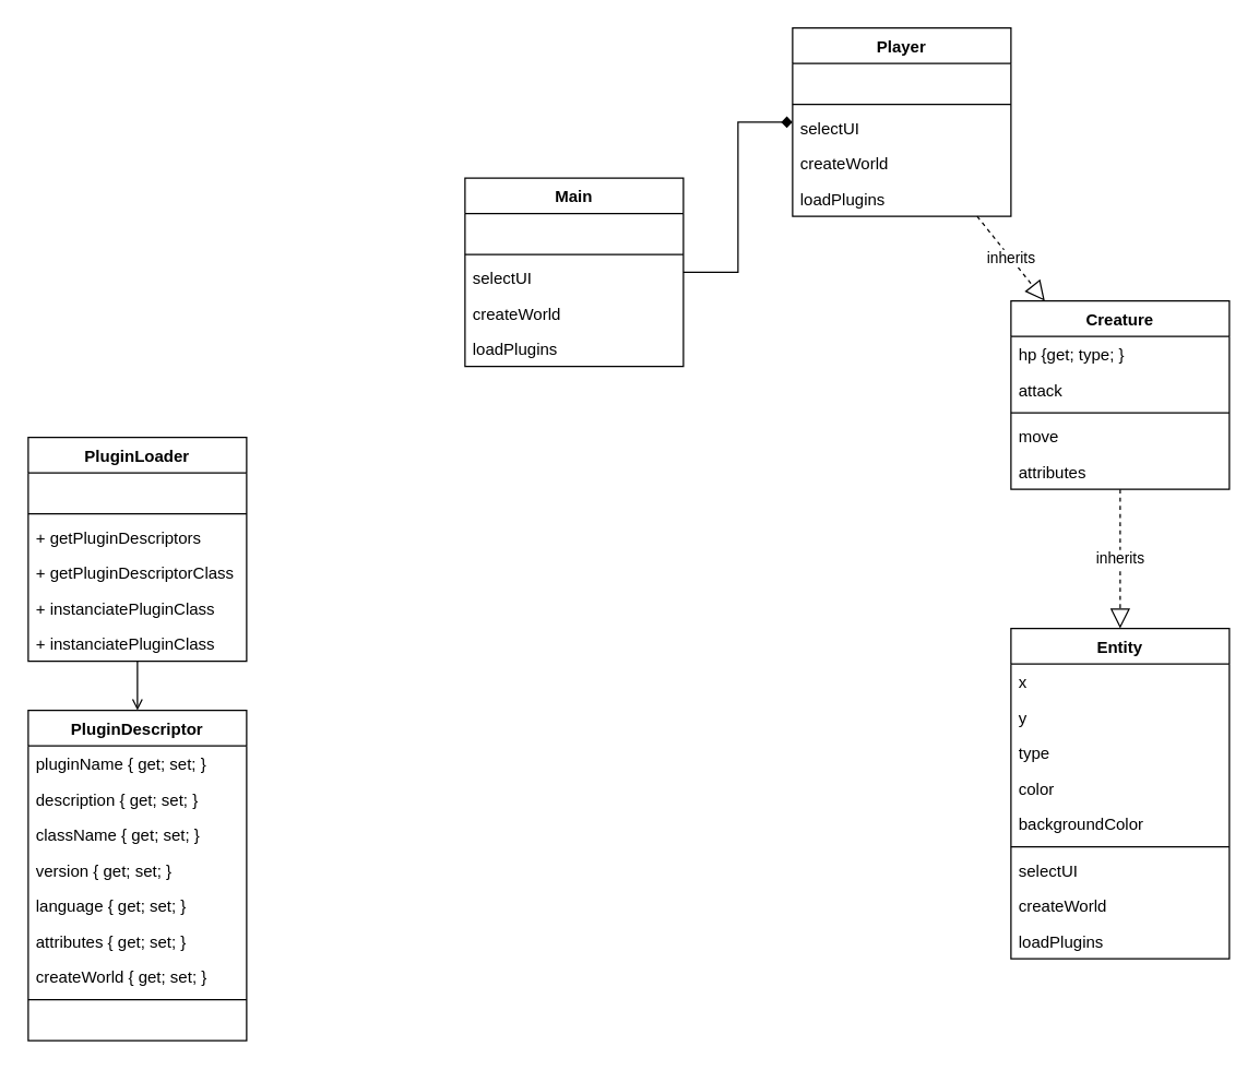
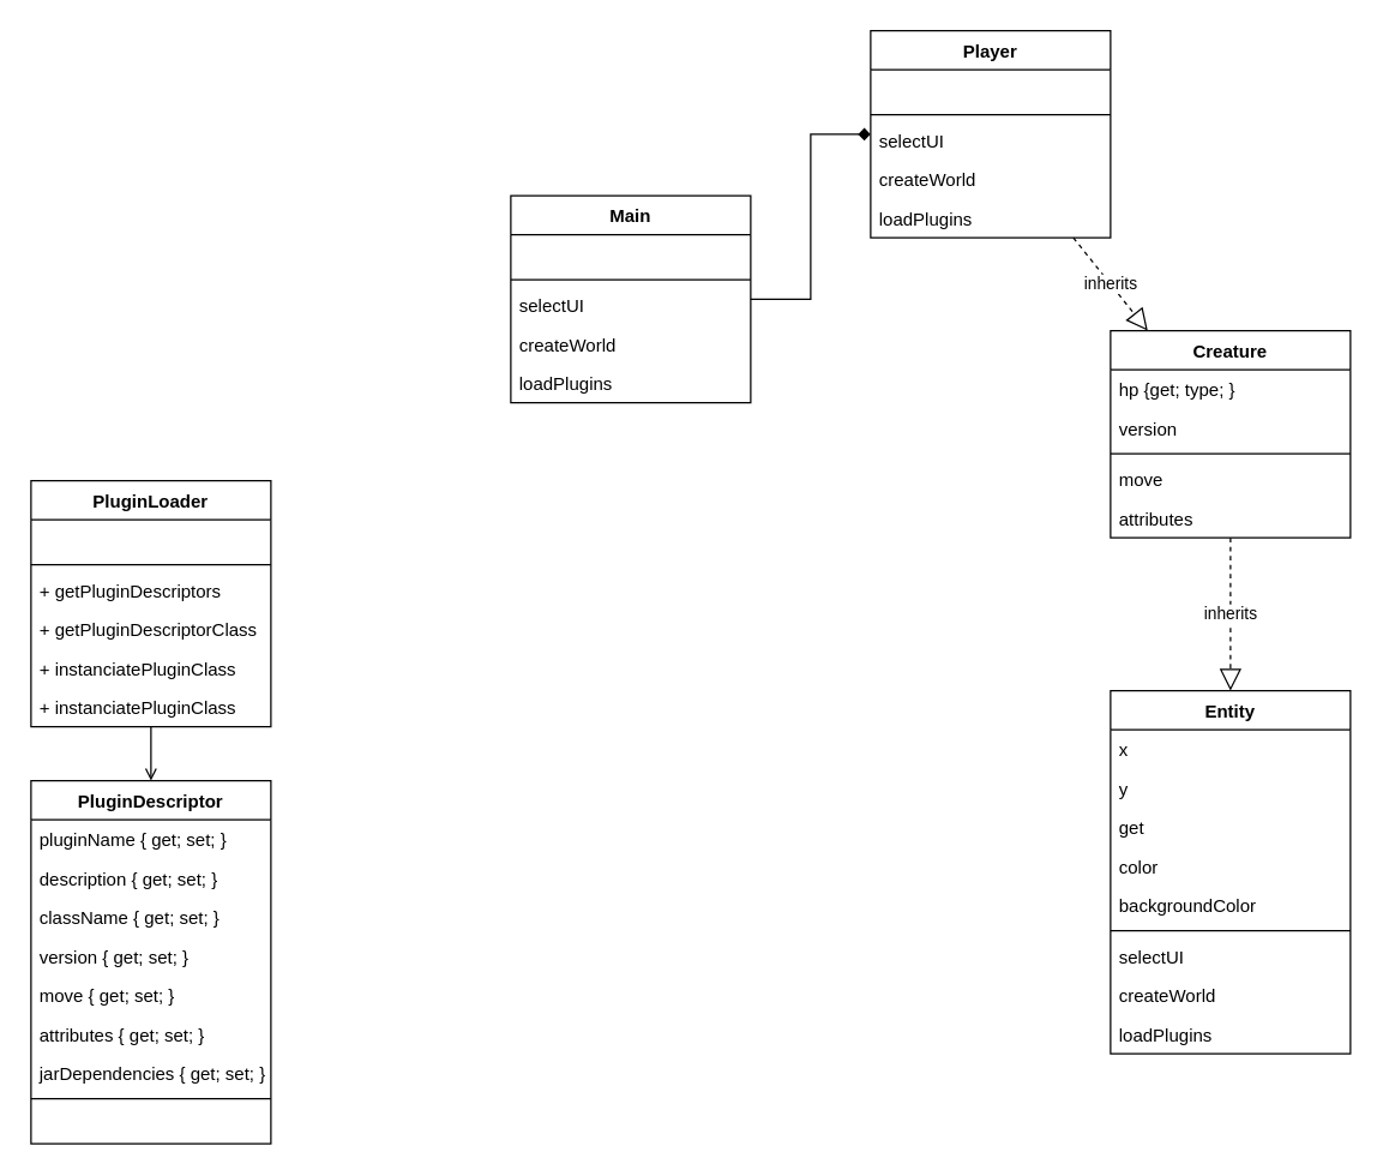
  <mxCell id="0" />
  <mxCell id="1" parent="0" />
  <mxCell id="2" style="edgeStyle=orthogonalEdgeStyle;rounded=0;orthogonalLoop=1;jettySize=auto;html=1;endArrow=diamond;" edge="1" parent="1" source="3" target="28"><mxGeometry relative="1" as="geometry" /></mxCell>
  <mxCell id="3" value="Main" style="swimlane;fontStyle=1;align=center;verticalAlign=top;childLayout=stackLayout;horizontal=1;startSize=26;horizontalStack=0;resizeParent=1;resizeParentMax=0;resizeLast=0;collapsible=1;marginBottom=0;" parent="1" vertex="1"><mxGeometry x="340" y="130" width="160" height="138" as="geometry" /></mxCell>
  <mxCell id="4" value=" " style="text;strokeColor=none;fillColor=none;align=left;verticalAlign=top;spacingLeft=4;spacingRight=4;overflow=hidden;rotatable=0;points=[[0,0.5],[1,0.5]];portConstraint=eastwest;" parent="3" vertex="1"><mxGeometry y="26" width="160" height="26" as="geometry" /></mxCell>
  <mxCell id="5" value="" style="line;strokeWidth=1;fillColor=none;align=left;verticalAlign=middle;spacingTop=-1;spacingLeft=3;spacingRight=3;rotatable=0;labelPosition=right;points=[];portConstraint=eastwest;" parent="3" vertex="1"><mxGeometry y="52" width="160" height="8" as="geometry" /></mxCell>
  <mxCell id="6" value="selectUI" style="text;strokeColor=none;fillColor=none;align=left;verticalAlign=top;spacingLeft=4;spacingRight=4;overflow=hidden;rotatable=0;points=[[0,0.5],[1,0.5]];portConstraint=eastwest;" parent="3" vertex="1"><mxGeometry y="60" width="160" height="26" as="geometry" /></mxCell>
  <mxCell id="7" value="createWorld" style="text;strokeColor=none;fillColor=none;align=left;verticalAlign=top;spacingLeft=4;spacingRight=4;overflow=hidden;rotatable=0;points=[[0,0.5],[1,0.5]];portConstraint=eastwest;" parent="3" vertex="1"><mxGeometry y="86" width="160" height="26" as="geometry" /></mxCell>
  <mxCell id="8" value="loadPlugins" style="text;strokeColor=none;fillColor=none;align=left;verticalAlign=top;spacingLeft=4;spacingRight=4;overflow=hidden;rotatable=0;points=[[0,0.5],[1,0.5]];portConstraint=eastwest;" parent="3" vertex="1"><mxGeometry y="112" width="160" height="26" as="geometry" /></mxCell>
  <mxCell id="9" style="edgeStyle=orthogonalEdgeStyle;rounded=0;orthogonalLoop=1;jettySize=auto;html=1;endArrow=open;" edge="1" parent="1" source="10" target="17"><mxGeometry relative="1" as="geometry" /></mxCell>
  <mxCell id="10" value="PluginLoader" style="swimlane;fontStyle=1;align=center;verticalAlign=top;childLayout=stackLayout;horizontal=1;startSize=26;horizontalStack=0;resizeParent=1;resizeParentMax=0;resizeLast=0;collapsible=1;marginBottom=0;" parent="1" vertex="1"><mxGeometry x="20" y="320" width="160" height="164" as="geometry" /></mxCell>
  <mxCell id="11" value=" " style="text;strokeColor=none;fillColor=none;align=left;verticalAlign=top;spacingLeft=4;spacingRight=4;overflow=hidden;rotatable=0;points=[[0,0.5],[1,0.5]];portConstraint=eastwest;" parent="10" vertex="1"><mxGeometry y="26" width="160" height="26" as="geometry" /></mxCell>
  <mxCell id="12" value="" style="line;strokeWidth=1;fillColor=none;align=left;verticalAlign=middle;spacingTop=-1;spacingLeft=3;spacingRight=3;rotatable=0;labelPosition=right;points=[];portConstraint=eastwest;" parent="10" vertex="1"><mxGeometry y="52" width="160" height="8" as="geometry" /></mxCell>
  <mxCell id="13" value="+ getPluginDescriptors" style="text;strokeColor=none;fillColor=none;align=left;verticalAlign=top;spacingLeft=4;spacingRight=4;overflow=hidden;rotatable=0;points=[[0,0.5],[1,0.5]];portConstraint=eastwest;" parent="10" vertex="1"><mxGeometry y="60" width="160" height="26" as="geometry" /></mxCell>
  <mxCell id="14" value="+ getPluginDescriptorClass" style="text;strokeColor=none;fillColor=none;align=left;verticalAlign=top;spacingLeft=4;spacingRight=4;overflow=hidden;rotatable=0;points=[[0,0.5],[1,0.5]];portConstraint=eastwest;" vertex="1" parent="10"><mxGeometry y="86" width="160" height="26" as="geometry" /></mxCell>
  <mxCell id="15" value="+ instanciatePluginClass" style="text;strokeColor=none;fillColor=none;align=left;verticalAlign=top;spacingLeft=4;spacingRight=4;overflow=hidden;rotatable=0;points=[[0,0.5],[1,0.5]];portConstraint=eastwest;" vertex="1" parent="10"><mxGeometry y="112" width="160" height="26" as="geometry" /></mxCell>
  <mxCell id="16" value="+ instanciatePluginClass" style="text;strokeColor=none;fillColor=none;align=left;verticalAlign=top;spacingLeft=4;spacingRight=4;overflow=hidden;rotatable=0;points=[[0,0.5],[1,0.5]];portConstraint=eastwest;" vertex="1" parent="10"><mxGeometry y="138" width="160" height="26" as="geometry" /></mxCell>
  <mxCell id="17" value="PluginDescriptor" style="swimlane;fontStyle=1;align=center;verticalAlign=top;childLayout=stackLayout;horizontal=1;startSize=26;horizontalStack=0;resizeParent=1;resizeParentMax=0;resizeLast=0;collapsible=1;marginBottom=0;" vertex="1" parent="1"><mxGeometry x="20" y="520" width="160" height="242" as="geometry" /></mxCell>
  <mxCell id="18" value="pluginName { get; set; }" style="text;strokeColor=none;fillColor=none;align=left;verticalAlign=top;spacingLeft=4;spacingRight=4;overflow=hidden;rotatable=0;points=[[0,0.5],[1,0.5]];portConstraint=eastwest;" vertex="1" parent="17"><mxGeometry y="26" width="160" height="26" as="geometry" /></mxCell>
  <mxCell id="19" value="description { get; set; }" style="text;strokeColor=none;fillColor=none;align=left;verticalAlign=top;spacingLeft=4;spacingRight=4;overflow=hidden;rotatable=0;points=[[0,0.5],[1,0.5]];portConstraint=eastwest;" vertex="1" parent="17"><mxGeometry y="52" width="160" height="26" as="geometry" /></mxCell>
  <mxCell id="20" value="className { get; set; }" style="text;strokeColor=none;fillColor=none;align=left;verticalAlign=top;spacingLeft=4;spacingRight=4;overflow=hidden;rotatable=0;points=[[0,0.5],[1,0.5]];portConstraint=eastwest;" vertex="1" parent="17"><mxGeometry y="78" width="160" height="26" as="geometry" /></mxCell>
  <mxCell id="21" value="version { get; set; }" style="text;strokeColor=none;fillColor=none;align=left;verticalAlign=top;spacingLeft=4;spacingRight=4;overflow=hidden;rotatable=0;points=[[0,0.5],[1,0.5]];portConstraint=eastwest;" vertex="1" parent="17"><mxGeometry y="104" width="160" height="26" as="geometry" /></mxCell>
- <mxCell id="22" value="language { get; set; }" style="text;strokeColor=none;fillColor=none;align=left;verticalAlign=top;spacingLeft=4;spacingRight=4;overflow=hidden;rotatable=0;points=[[0,0.5],[1,0.5]];portConstraint=eastwest;" vertex="1" parent="17"><mxGeometry y="130" width="160" height="26" as="geometry" /></mxCell>
+ <mxCell id="22" value="move { get; set; }" style="text;strokeColor=none;fillColor=none;align=left;verticalAlign=top;spacingLeft=4;spacingRight=4;overflow=hidden;rotatable=0;points=[[0,0.5],[1,0.5]];portConstraint=eastwest;" vertex="1" parent="17"><mxGeometry y="130" width="160" height="26" as="geometry" /></mxCell>
  <mxCell id="23" value="attributes { get; set; }" style="text;strokeColor=none;fillColor=none;align=left;verticalAlign=top;spacingLeft=4;spacingRight=4;overflow=hidden;rotatable=0;points=[[0,0.5],[1,0.5]];portConstraint=eastwest;" vertex="1" parent="17"><mxGeometry y="156" width="160" height="26" as="geometry" /></mxCell>
- <mxCell id="24" value="createWorld { get; set; }" style="text;strokeColor=none;fillColor=none;align=left;verticalAlign=top;spacingLeft=4;spacingRight=4;overflow=hidden;rotatable=0;points=[[0,0.5],[1,0.5]];portConstraint=eastwest;" vertex="1" parent="17"><mxGeometry y="182" width="160" height="26" as="geometry" /></mxCell>
+ <mxCell id="24" value="jarDependencies { get; set; }" style="text;strokeColor=none;fillColor=none;align=left;verticalAlign=top;spacingLeft=4;spacingRight=4;overflow=hidden;rotatable=0;points=[[0,0.5],[1,0.5]];portConstraint=eastwest;" vertex="1" parent="17"><mxGeometry y="182" width="160" height="26" as="geometry" /></mxCell>
  <mxCell id="25" value="" style="line;strokeWidth=1;fillColor=none;align=left;verticalAlign=middle;spacingTop=-1;spacingLeft=3;spacingRight=3;rotatable=0;labelPosition=right;points=[];portConstraint=eastwest;" vertex="1" parent="17"><mxGeometry y="208" width="160" height="8" as="geometry" /></mxCell>
  <mxCell id="26" value=" " style="text;strokeColor=none;fillColor=none;align=left;verticalAlign=top;spacingLeft=4;spacingRight=4;overflow=hidden;rotatable=0;points=[[0,0.5],[1,0.5]];portConstraint=eastwest;" vertex="1" parent="17"><mxGeometry y="216" width="160" height="26" as="geometry" /></mxCell>
  <mxCell id="27" value="inherits" style="edgeStyle=none;rounded=0;orthogonalLoop=1;jettySize=auto;html=1;endSize=12;endArrow=block;endFill=0;dashed=1;" edge="1" parent="1" source="28" target="35"><mxGeometry relative="1" as="geometry" /></mxCell>
  <mxCell id="28" value="Player" style="swimlane;fontStyle=1;align=center;verticalAlign=top;childLayout=stackLayout;horizontal=1;startSize=26;horizontalStack=0;resizeParent=1;resizeParentMax=0;resizeLast=0;collapsible=1;marginBottom=0;" vertex="1" parent="1"><mxGeometry x="580" y="20" width="160" height="138" as="geometry" /></mxCell>
  <mxCell id="29" value=" " style="text;strokeColor=none;fillColor=none;align=left;verticalAlign=top;spacingLeft=4;spacingRight=4;overflow=hidden;rotatable=0;points=[[0,0.5],[1,0.5]];portConstraint=eastwest;" vertex="1" parent="28"><mxGeometry y="26" width="160" height="26" as="geometry" /></mxCell>
  <mxCell id="30" value="" style="line;strokeWidth=1;fillColor=none;align=left;verticalAlign=middle;spacingTop=-1;spacingLeft=3;spacingRight=3;rotatable=0;labelPosition=right;points=[];portConstraint=eastwest;" vertex="1" parent="28"><mxGeometry y="52" width="160" height="8" as="geometry" /></mxCell>
  <mxCell id="31" value="selectUI" style="text;strokeColor=none;fillColor=none;align=left;verticalAlign=top;spacingLeft=4;spacingRight=4;overflow=hidden;rotatable=0;points=[[0,0.5],[1,0.5]];portConstraint=eastwest;" vertex="1" parent="28"><mxGeometry y="60" width="160" height="26" as="geometry" /></mxCell>
  <mxCell id="32" value="createWorld" style="text;strokeColor=none;fillColor=none;align=left;verticalAlign=top;spacingLeft=4;spacingRight=4;overflow=hidden;rotatable=0;points=[[0,0.5],[1,0.5]];portConstraint=eastwest;" vertex="1" parent="28"><mxGeometry y="86" width="160" height="26" as="geometry" /></mxCell>
  <mxCell id="33" value="loadPlugins" style="text;strokeColor=none;fillColor=none;align=left;verticalAlign=top;spacingLeft=4;spacingRight=4;overflow=hidden;rotatable=0;points=[[0,0.5],[1,0.5]];portConstraint=eastwest;" vertex="1" parent="28"><mxGeometry y="112" width="160" height="26" as="geometry" /></mxCell>
  <mxCell id="34" value="inherits" style="rounded=0;orthogonalLoop=1;jettySize=auto;html=1;endSize=12;endArrow=block;endFill=0;dashed=1;" edge="1" parent="1" source="35" target="41"><mxGeometry relative="1" as="geometry" /></mxCell>
  <mxCell id="35" value="Creature" style="swimlane;fontStyle=1;align=center;verticalAlign=top;childLayout=stackLayout;horizontal=1;startSize=26;horizontalStack=0;resizeParent=1;resizeParentMax=0;resizeLast=0;collapsible=1;marginBottom=0;" vertex="1" parent="1"><mxGeometry x="740" y="220" width="160" height="138" as="geometry" /></mxCell>
  <mxCell id="36" value="hp {get; type; }" style="text;strokeColor=none;fillColor=none;align=left;verticalAlign=top;spacingLeft=4;spacingRight=4;overflow=hidden;rotatable=0;points=[[0,0.5],[1,0.5]];portConstraint=eastwest;" vertex="1" parent="35"><mxGeometry y="26" width="160" height="26" as="geometry" /></mxCell>
- <mxCell id="37" value="attack" style="text;strokeColor=none;fillColor=none;align=left;verticalAlign=top;spacingLeft=4;spacingRight=4;overflow=hidden;rotatable=0;points=[[0,0.5],[1,0.5]];portConstraint=eastwest;" vertex="1" parent="35"><mxGeometry y="52" width="160" height="26" as="geometry" /></mxCell>
+ <mxCell id="37" value="version" style="text;strokeColor=none;fillColor=none;align=left;verticalAlign=top;spacingLeft=4;spacingRight=4;overflow=hidden;rotatable=0;points=[[0,0.5],[1,0.5]];portConstraint=eastwest;" vertex="1" parent="35"><mxGeometry y="52" width="160" height="26" as="geometry" /></mxCell>
  <mxCell id="38" value="" style="line;strokeWidth=1;fillColor=none;align=left;verticalAlign=middle;spacingTop=-1;spacingLeft=3;spacingRight=3;rotatable=0;labelPosition=right;points=[];portConstraint=eastwest;" vertex="1" parent="35"><mxGeometry y="78" width="160" height="8" as="geometry" /></mxCell>
  <mxCell id="39" value="move" style="text;strokeColor=none;fillColor=none;align=left;verticalAlign=top;spacingLeft=4;spacingRight=4;overflow=hidden;rotatable=0;points=[[0,0.5],[1,0.5]];portConstraint=eastwest;" vertex="1" parent="35"><mxGeometry y="86" width="160" height="26" as="geometry" /></mxCell>
  <mxCell id="40" value="attributes" style="text;strokeColor=none;fillColor=none;align=left;verticalAlign=top;spacingLeft=4;spacingRight=4;overflow=hidden;rotatable=0;points=[[0,0.5],[1,0.5]];portConstraint=eastwest;" vertex="1" parent="35"><mxGeometry y="112" width="160" height="26" as="geometry" /></mxCell>
  <mxCell id="41" value="Entity" style="swimlane;fontStyle=1;align=center;verticalAlign=top;childLayout=stackLayout;horizontal=1;startSize=26;horizontalStack=0;resizeParent=1;resizeParentMax=0;resizeLast=0;collapsible=1;marginBottom=0;" vertex="1" parent="1"><mxGeometry x="740" y="460" width="160" height="242" as="geometry" /></mxCell>
  <mxCell id="42" value="x" style="text;strokeColor=none;fillColor=none;align=left;verticalAlign=top;spacingLeft=4;spacingRight=4;overflow=hidden;rotatable=0;points=[[0,0.5],[1,0.5]];portConstraint=eastwest;" vertex="1" parent="41"><mxGeometry y="26" width="160" height="26" as="geometry" /></mxCell>
  <mxCell id="43" value="y" style="text;strokeColor=none;fillColor=none;align=left;verticalAlign=top;spacingLeft=4;spacingRight=4;overflow=hidden;rotatable=0;points=[[0,0.5],[1,0.5]];portConstraint=eastwest;" vertex="1" parent="41"><mxGeometry y="52" width="160" height="26" as="geometry" /></mxCell>
- <mxCell id="44" value="type" style="text;strokeColor=none;fillColor=none;align=left;verticalAlign=top;spacingLeft=4;spacingRight=4;overflow=hidden;rotatable=0;points=[[0,0.5],[1,0.5]];portConstraint=eastwest;" vertex="1" parent="41"><mxGeometry y="78" width="160" height="26" as="geometry" /></mxCell>
+ <mxCell id="44" value="get" style="text;strokeColor=none;fillColor=none;align=left;verticalAlign=top;spacingLeft=4;spacingRight=4;overflow=hidden;rotatable=0;points=[[0,0.5],[1,0.5]];portConstraint=eastwest;" vertex="1" parent="41"><mxGeometry y="78" width="160" height="26" as="geometry" /></mxCell>
  <mxCell id="45" value="color" style="text;strokeColor=none;fillColor=none;align=left;verticalAlign=top;spacingLeft=4;spacingRight=4;overflow=hidden;rotatable=0;points=[[0,0.5],[1,0.5]];portConstraint=eastwest;" vertex="1" parent="41"><mxGeometry y="104" width="160" height="26" as="geometry" /></mxCell>
  <mxCell id="46" value="backgroundColor" style="text;strokeColor=none;fillColor=none;align=left;verticalAlign=top;spacingLeft=4;spacingRight=4;overflow=hidden;rotatable=0;points=[[0,0.5],[1,0.5]];portConstraint=eastwest;" vertex="1" parent="41"><mxGeometry y="130" width="160" height="26" as="geometry" /></mxCell>
  <mxCell id="47" value="" style="line;strokeWidth=1;fillColor=none;align=left;verticalAlign=middle;spacingTop=-1;spacingLeft=3;spacingRight=3;rotatable=0;labelPosition=right;points=[];portConstraint=eastwest;" vertex="1" parent="41"><mxGeometry y="156" width="160" height="8" as="geometry" /></mxCell>
  <mxCell id="48" value="selectUI" style="text;strokeColor=none;fillColor=none;align=left;verticalAlign=top;spacingLeft=4;spacingRight=4;overflow=hidden;rotatable=0;points=[[0,0.5],[1,0.5]];portConstraint=eastwest;" vertex="1" parent="41"><mxGeometry y="164" width="160" height="26" as="geometry" /></mxCell>
  <mxCell id="49" value="createWorld" style="text;strokeColor=none;fillColor=none;align=left;verticalAlign=top;spacingLeft=4;spacingRight=4;overflow=hidden;rotatable=0;points=[[0,0.5],[1,0.5]];portConstraint=eastwest;" vertex="1" parent="41"><mxGeometry y="190" width="160" height="26" as="geometry" /></mxCell>
  <mxCell id="50" value="loadPlugins" style="text;strokeColor=none;fillColor=none;align=left;verticalAlign=top;spacingLeft=4;spacingRight=4;overflow=hidden;rotatable=0;points=[[0,0.5],[1,0.5]];portConstraint=eastwest;" vertex="1" parent="41"><mxGeometry y="216" width="160" height="26" as="geometry" /></mxCell>
